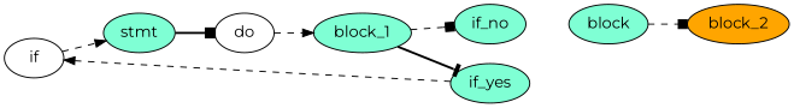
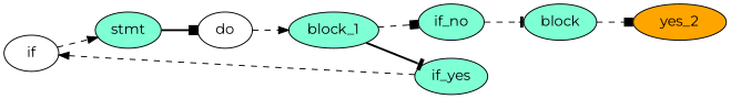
  digraph {
    fontname=Montserrat
    rankdir=LR
    node [fillcolor=aquamarine fontname=Montserrat style=filled]
    edge [arrowhead=normal fontname=Montserrat style=dashed]
    if [fillcolor=white]
    stmt
    do [fillcolor=white]
    block_1
    if_yes
    if_no
    n7 [label=block]
-   block_2 [fillcolor=orange]
+   block_2 [fillcolor=orange label=yes_2]
    if -> stmt
    stmt -> do [arrowhead=box style=bold]
    do -> block_1
    block_1 -> if_yes [arrowhead=tee style=bold]
    block_1 -> if_no [arrowhead=box]
    if_yes -> if
+   if_no -> n7 [arrowhead=tee]
    n7 -> block_2 [arrowhead=box]
  }
